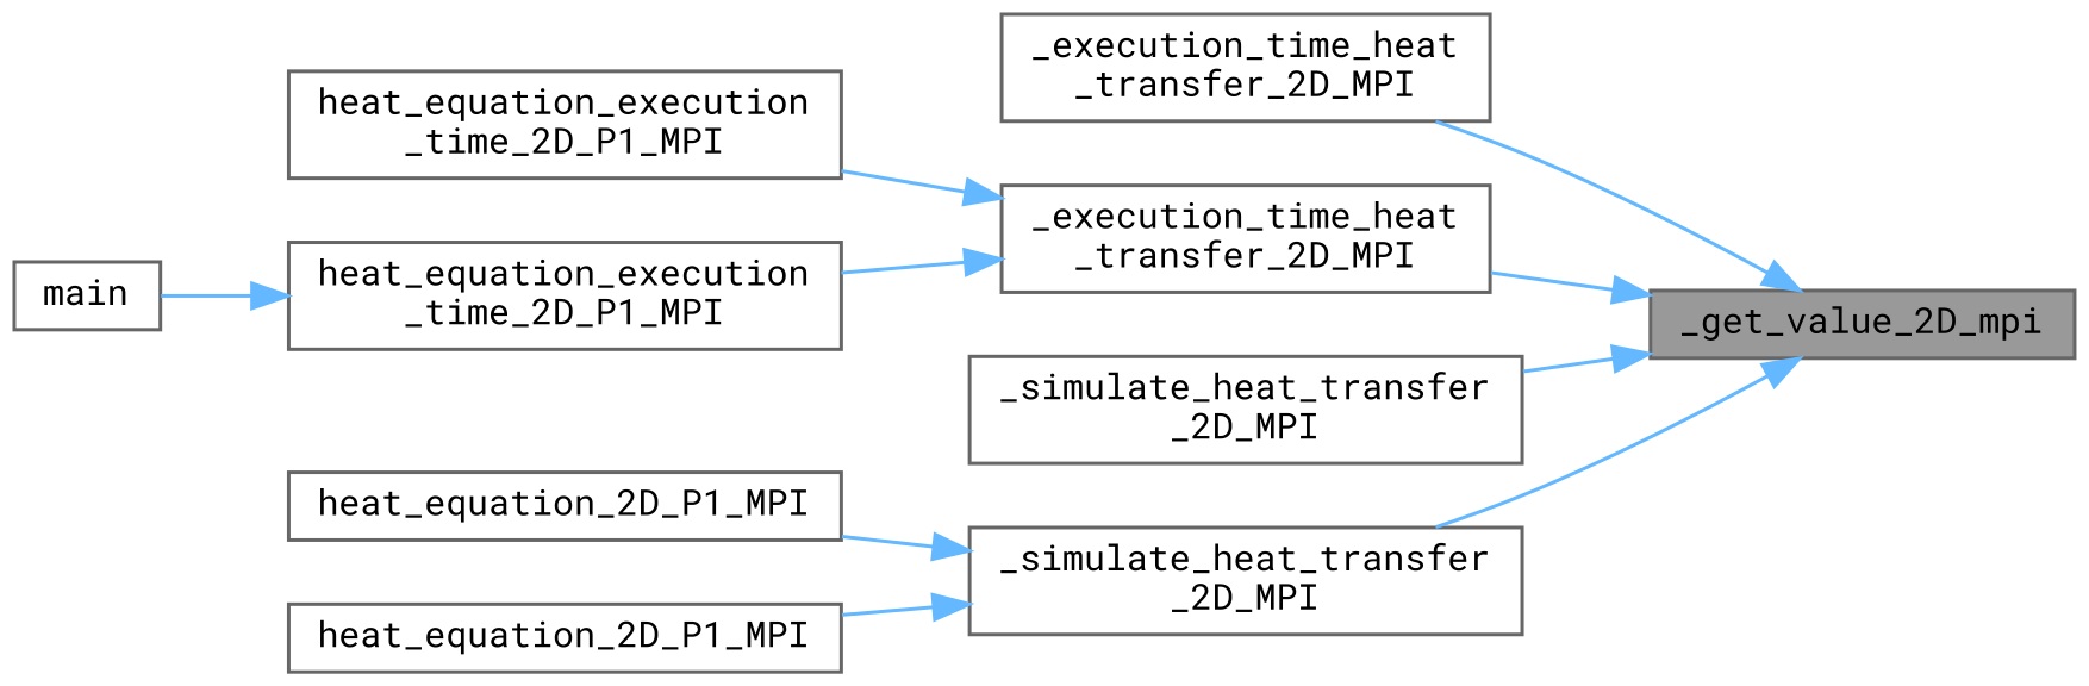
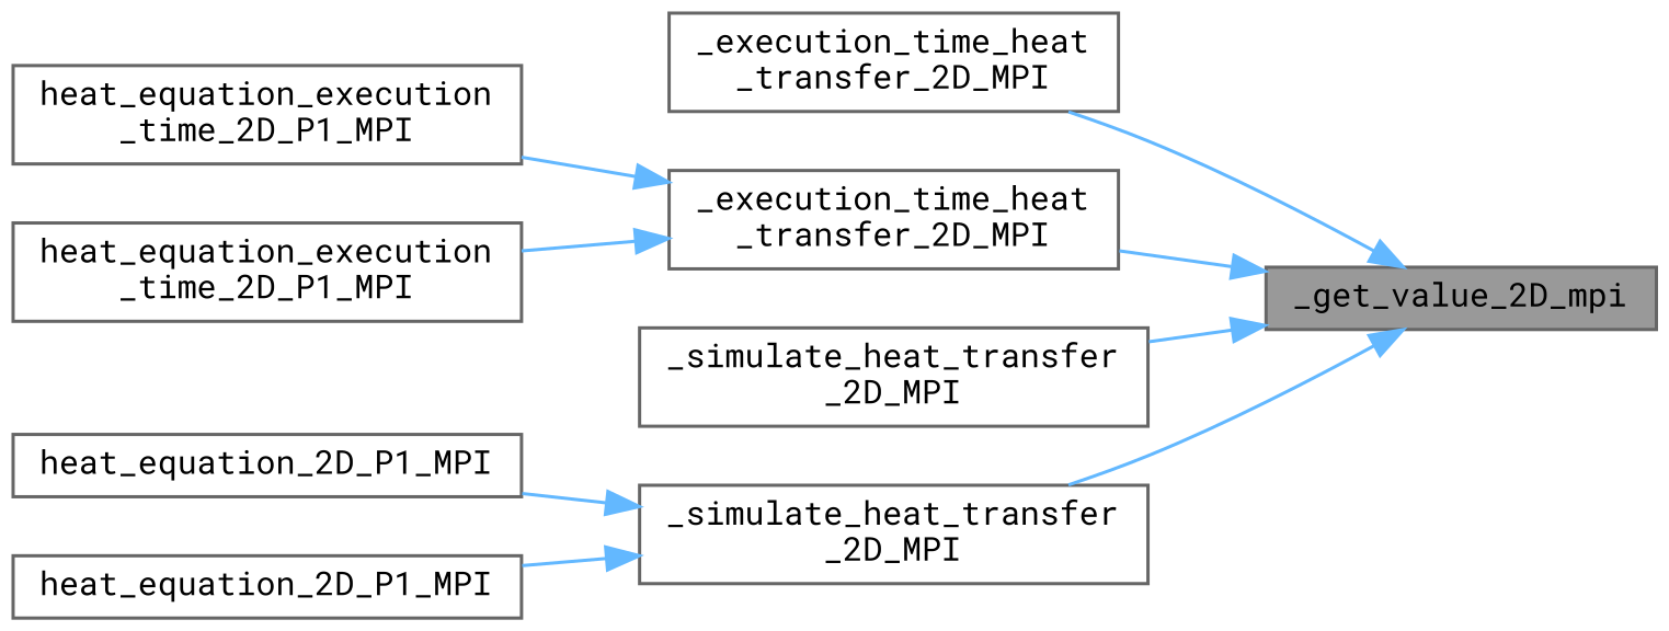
  digraph {
    rankdir=RL
    fontname="Roboto Mono"
    node [color=grey40 fillcolor=white fontname="Roboto Mono" fontsize=10 shape=box style=filled]
    edge [color=steelblue1 dir=back fontname="Roboto Mono" fontsize=10 labelfontname=Helvetica labelfontsize=10 style=solid]
    n1 [color=gray40 fillcolor=grey60 fontcolor=black height=0.2 label=_get_value_2D_mpi width=0.4]
    n2 [height=0.2 label="_execution_time_heat\l_transfer_2D_MPI" width=0.4]
    n3 [height=0.2 label="_execution_time_heat\l_transfer_2D_MPI" width=0.4]
    n4 [height=0.2 label="_simulate_heat_transfer\l_2D_MPI" width=0.4]
    n5 [height=0.2 label="_simulate_heat_transfer\l_2D_MPI" width=0.4]
    n6 [height=0.2 label="heat_equation_execution\l_time_2D_P1_MPI" width=0.4]
    n7 [height=0.2 label="heat_equation_execution\l_time_2D_P1_MPI" width=0.4]
-   n8 [height=0.2 label=main width=0.4]
    n9 [height=0.2 label=heat_equation_2D_P1_MPI width=0.4]
    n10 [height=0.2 label=heat_equation_2D_P1_MPI width=0.4]
    n1 -> n2
    n1 -> n3
    n1 -> n4
    n1 -> n5
    n3 -> n6
    n3 -> n7
    n5 -> n9
    n5 -> n10
-   n7 -> n8
  }
